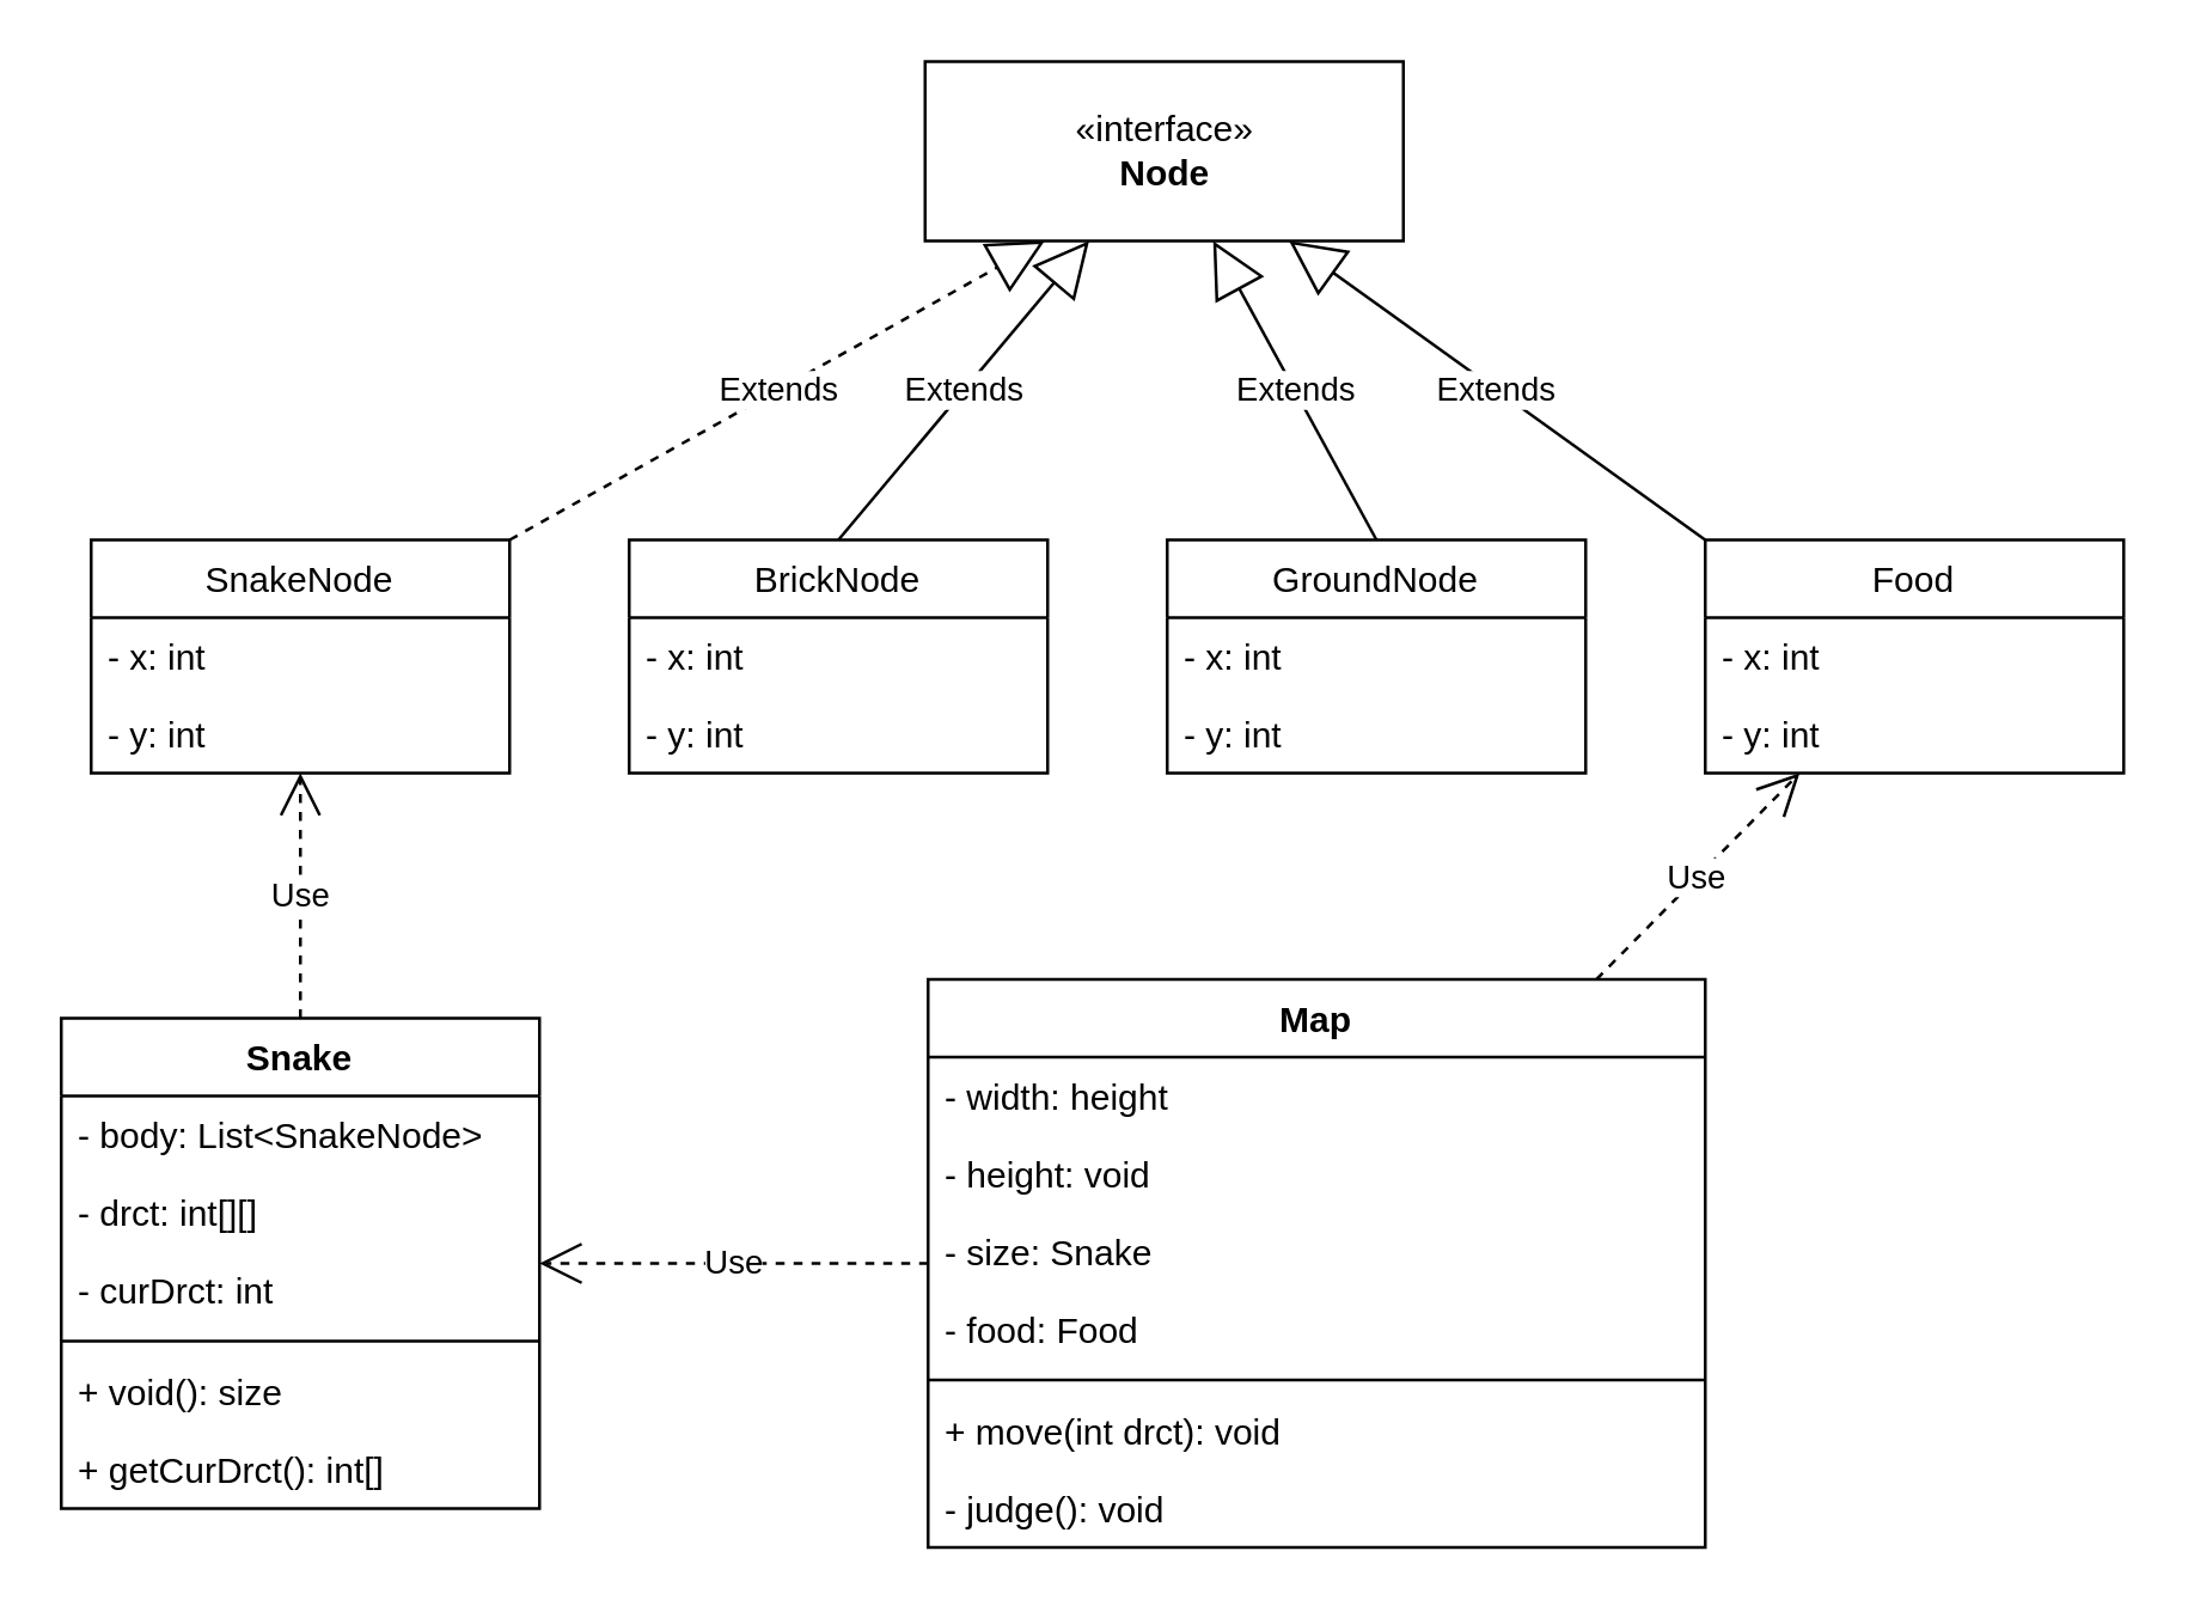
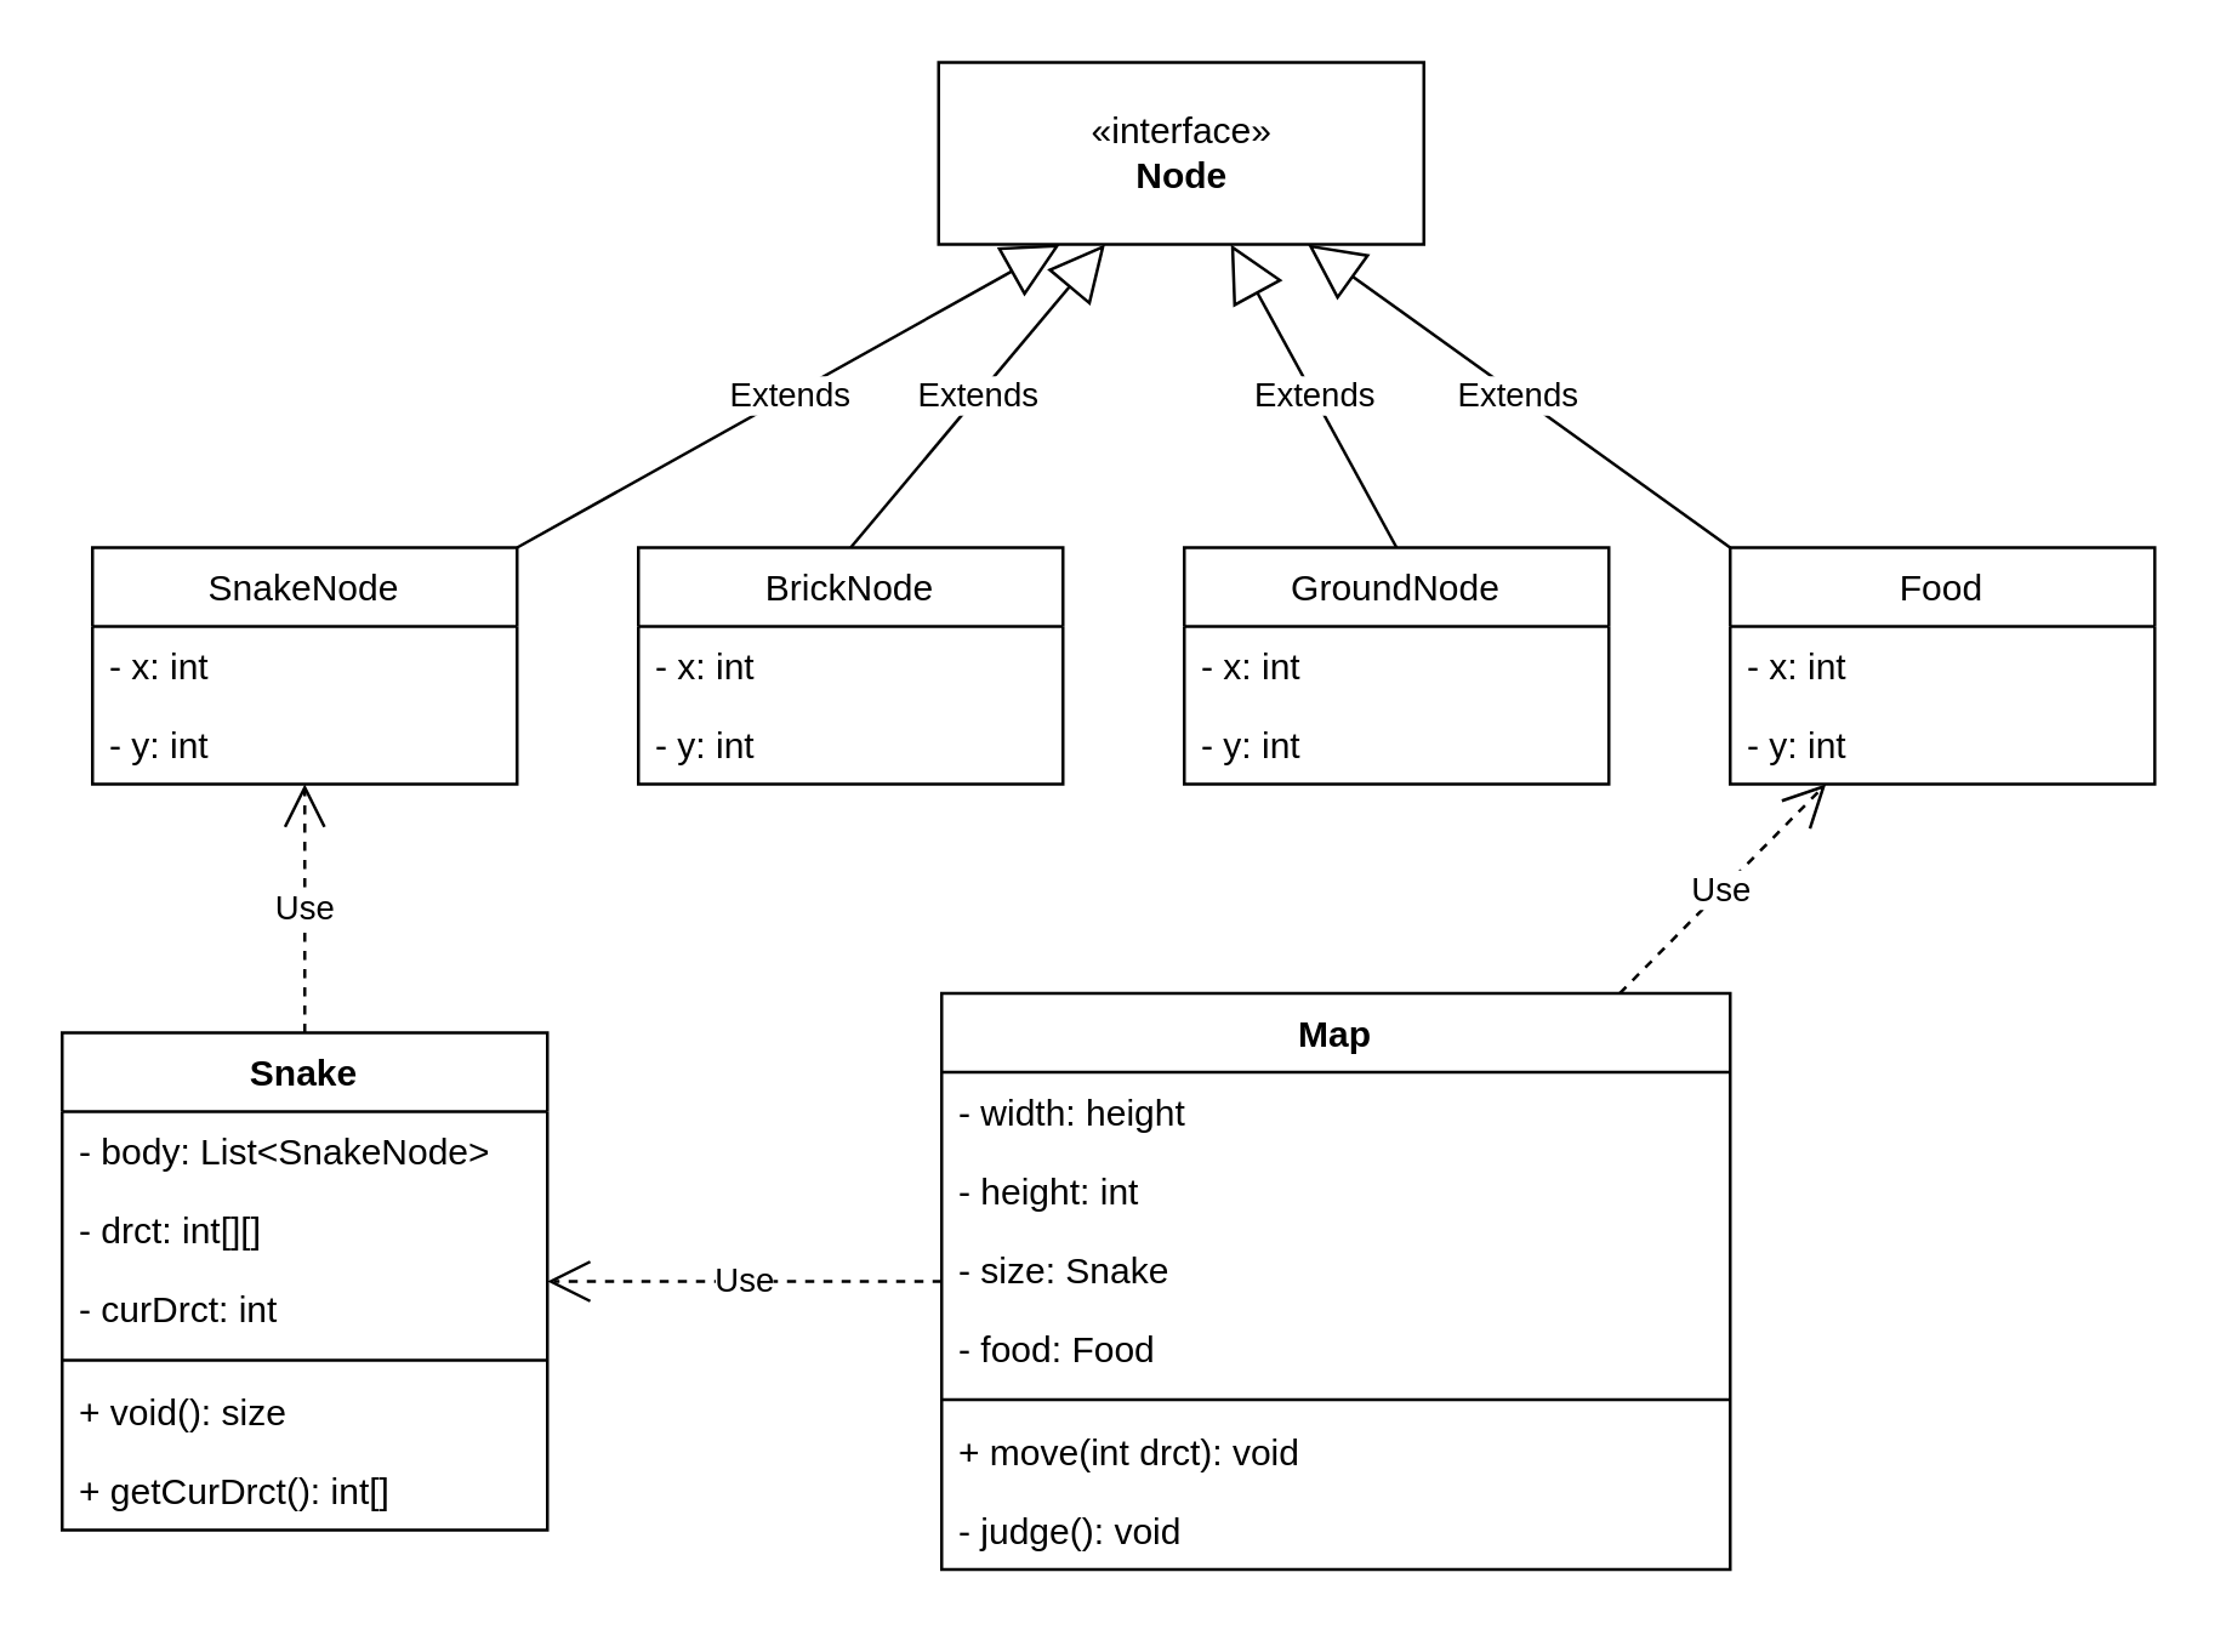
  <mxCell id="0" />
  <mxCell id="1" parent="0" />
  <mxCell id="2" value="«interface»&lt;br&gt;&lt;b&gt;Node&lt;/b&gt;" style="html=1;" vertex="1" parent="1"><mxGeometry x="309" y="20" width="160" height="60" as="geometry" /></mxCell>
- <mxCell id="3" value="Extends" style="endArrow=block;endSize=16;endFill=0;html=1;rounded=0;entryX=0.25;entryY=1;entryDx=0;entryDy=0;exitX=1;exitY=0;exitDx=0;exitDy=0;dashed=1;" edge="1" parent="1" source="11" target="2"><mxGeometry width="160" relative="1" as="geometry"><mxPoint x="230" y="140" as="sourcePoint" /><mxPoint x="220" y="230" as="targetPoint" /></mxGeometry></mxCell>
+ <mxCell id="3" value="Extends" style="endArrow=block;endSize=16;endFill=0;html=1;rounded=0;entryX=0.25;entryY=1;entryDx=0;entryDy=0;exitX=1;exitY=0;exitDx=0;exitDy=0;" edge="1" parent="1" source="11" target="2"><mxGeometry width="160" relative="1" as="geometry"><mxPoint x="230" y="140" as="sourcePoint" /><mxPoint x="220" y="230" as="targetPoint" /></mxGeometry></mxCell>
  <mxCell id="4" value="Snake" style="swimlane;fontStyle=1;align=center;verticalAlign=top;childLayout=stackLayout;horizontal=1;startSize=26;horizontalStack=0;resizeParent=1;resizeParentMax=0;resizeLast=0;collapsible=1;marginBottom=0;" vertex="1" parent="1"><mxGeometry x="20" y="340" width="160" height="164" as="geometry" /></mxCell>
  <mxCell id="5" value="- body: List&lt;SnakeNode&gt;&#10;" style="text;strokeColor=none;fillColor=none;align=left;verticalAlign=top;spacingLeft=4;spacingRight=4;overflow=hidden;rotatable=0;points=[[0,0.5],[1,0.5]];portConstraint=eastwest;" vertex="1" parent="4"><mxGeometry y="26" width="160" height="26" as="geometry" /></mxCell>
  <mxCell id="6" value="- drct: int[][]" style="text;strokeColor=none;fillColor=none;align=left;verticalAlign=top;spacingLeft=4;spacingRight=4;overflow=hidden;rotatable=0;points=[[0,0.5],[1,0.5]];portConstraint=eastwest;" vertex="1" parent="4"><mxGeometry y="52" width="160" height="26" as="geometry" /></mxCell>
  <mxCell id="7" value="- curDrct: int" style="text;strokeColor=none;fillColor=none;align=left;verticalAlign=top;spacingLeft=4;spacingRight=4;overflow=hidden;rotatable=0;points=[[0,0.5],[1,0.5]];portConstraint=eastwest;" vertex="1" parent="4"><mxGeometry y="78" width="160" height="26" as="geometry" /></mxCell>
  <mxCell id="8" value="" style="line;strokeWidth=1;fillColor=none;align=left;verticalAlign=middle;spacingTop=-1;spacingLeft=3;spacingRight=3;rotatable=0;labelPosition=right;points=[];portConstraint=eastwest;" vertex="1" parent="4"><mxGeometry y="104" width="160" height="8" as="geometry" /></mxCell>
  <mxCell id="9" value="+ void(): size" style="text;strokeColor=none;fillColor=none;align=left;verticalAlign=top;spacingLeft=4;spacingRight=4;overflow=hidden;rotatable=0;points=[[0,0.5],[1,0.5]];portConstraint=eastwest;" vertex="1" parent="4"><mxGeometry y="112" width="160" height="26" as="geometry" /></mxCell>
  <mxCell id="10" value="+ getCurDrct(): int[]" style="text;strokeColor=none;fillColor=none;align=left;verticalAlign=top;spacingLeft=4;spacingRight=4;overflow=hidden;rotatable=0;points=[[0,0.5],[1,0.5]];portConstraint=eastwest;" vertex="1" parent="4"><mxGeometry y="138" width="160" height="26" as="geometry" /></mxCell>
  <mxCell id="11" value="SnakeNode" style="swimlane;fontStyle=0;childLayout=stackLayout;horizontal=1;startSize=26;fillColor=none;horizontalStack=0;resizeParent=1;resizeParentMax=0;resizeLast=0;collapsible=1;marginBottom=0;" vertex="1" parent="1"><mxGeometry x="30" y="180" width="140" height="78" as="geometry" /></mxCell>
  <mxCell id="12" value="- x: int" style="text;strokeColor=none;fillColor=none;align=left;verticalAlign=top;spacingLeft=4;spacingRight=4;overflow=hidden;rotatable=0;points=[[0,0.5],[1,0.5]];portConstraint=eastwest;" vertex="1" parent="11"><mxGeometry y="26" width="140" height="26" as="geometry" /></mxCell>
  <mxCell id="13" value="- y: int" style="text;strokeColor=none;fillColor=none;align=left;verticalAlign=top;spacingLeft=4;spacingRight=4;overflow=hidden;rotatable=0;points=[[0,0.5],[1,0.5]];portConstraint=eastwest;" vertex="1" parent="11"><mxGeometry y="52" width="140" height="26" as="geometry" /></mxCell>
  <mxCell id="14" value="BrickNode" style="swimlane;fontStyle=0;childLayout=stackLayout;horizontal=1;startSize=26;fillColor=none;horizontalStack=0;resizeParent=1;resizeParentMax=0;resizeLast=0;collapsible=1;marginBottom=0;" vertex="1" parent="1"><mxGeometry x="210" y="180" width="140" height="78" as="geometry" /></mxCell>
  <mxCell id="15" value="- x: int" style="text;strokeColor=none;fillColor=none;align=left;verticalAlign=top;spacingLeft=4;spacingRight=4;overflow=hidden;rotatable=0;points=[[0,0.5],[1,0.5]];portConstraint=eastwest;" vertex="1" parent="14"><mxGeometry y="26" width="140" height="26" as="geometry" /></mxCell>
  <mxCell id="16" value="- y: int" style="text;strokeColor=none;fillColor=none;align=left;verticalAlign=top;spacingLeft=4;spacingRight=4;overflow=hidden;rotatable=0;points=[[0,0.5],[1,0.5]];portConstraint=eastwest;" vertex="1" parent="14"><mxGeometry y="52" width="140" height="26" as="geometry" /></mxCell>
  <mxCell id="17" value="Extends" style="endArrow=block;endSize=16;endFill=0;html=1;rounded=0;exitX=0.5;exitY=0;exitDx=0;exitDy=0;" edge="1" parent="1" source="14" target="2"><mxGeometry width="160" relative="1" as="geometry"><mxPoint x="210" y="340" as="sourcePoint" /><mxPoint x="370" y="340" as="targetPoint" /></mxGeometry></mxCell>
  <mxCell id="18" value="GroundNode" style="swimlane;fontStyle=0;childLayout=stackLayout;horizontal=1;startSize=26;fillColor=none;horizontalStack=0;resizeParent=1;resizeParentMax=0;resizeLast=0;collapsible=1;marginBottom=0;" vertex="1" parent="1"><mxGeometry x="390" y="180" width="140" height="78" as="geometry" /></mxCell>
  <mxCell id="19" value="- x: int" style="text;strokeColor=none;fillColor=none;align=left;verticalAlign=top;spacingLeft=4;spacingRight=4;overflow=hidden;rotatable=0;points=[[0,0.5],[1,0.5]];portConstraint=eastwest;" vertex="1" parent="18"><mxGeometry y="26" width="140" height="26" as="geometry" /></mxCell>
  <mxCell id="20" value="- y: int" style="text;strokeColor=none;fillColor=none;align=left;verticalAlign=top;spacingLeft=4;spacingRight=4;overflow=hidden;rotatable=0;points=[[0,0.5],[1,0.5]];portConstraint=eastwest;" vertex="1" parent="18"><mxGeometry y="52" width="140" height="26" as="geometry" /></mxCell>
  <mxCell id="21" value="Extends" style="endArrow=block;endSize=16;endFill=0;html=1;rounded=0;exitX=0.5;exitY=0;exitDx=0;exitDy=0;" edge="1" parent="1" source="18" target="2"><mxGeometry width="160" relative="1" as="geometry"><mxPoint x="370" y="370" as="sourcePoint" /><mxPoint x="530" y="370" as="targetPoint" /></mxGeometry></mxCell>
  <mxCell id="22" value="Use" style="endArrow=open;endSize=12;dashed=1;html=1;rounded=0;" edge="1" parent="1" source="4" target="11"><mxGeometry width="160" relative="1" as="geometry"><mxPoint x="-10" y="250" as="sourcePoint" /><mxPoint x="150" y="250" as="targetPoint" /></mxGeometry></mxCell>
  <mxCell id="23" value="Map" style="swimlane;fontStyle=1;align=center;verticalAlign=top;childLayout=stackLayout;horizontal=1;startSize=26;horizontalStack=0;resizeParent=1;resizeParentMax=0;resizeLast=0;collapsible=1;marginBottom=0;" vertex="1" parent="1"><mxGeometry x="310" y="327" width="260" height="190" as="geometry" /></mxCell>
  <mxCell id="24" value="- width: height" style="text;strokeColor=none;fillColor=none;align=left;verticalAlign=top;spacingLeft=4;spacingRight=4;overflow=hidden;rotatable=0;points=[[0,0.5],[1,0.5]];portConstraint=eastwest;" vertex="1" parent="23"><mxGeometry y="26" width="260" height="26" as="geometry" /></mxCell>
- <mxCell id="25" value="- height: void" style="text;strokeColor=none;fillColor=none;align=left;verticalAlign=top;spacingLeft=4;spacingRight=4;overflow=hidden;rotatable=0;points=[[0,0.5],[1,0.5]];portConstraint=eastwest;" vertex="1" parent="23"><mxGeometry y="52" width="260" height="26" as="geometry" /></mxCell>
+ <mxCell id="25" value="- height: int" style="text;strokeColor=none;fillColor=none;align=left;verticalAlign=top;spacingLeft=4;spacingRight=4;overflow=hidden;rotatable=0;points=[[0,0.5],[1,0.5]];portConstraint=eastwest;" vertex="1" parent="23"><mxGeometry y="52" width="260" height="26" as="geometry" /></mxCell>
  <mxCell id="26" value="- size: Snake" style="text;strokeColor=none;fillColor=none;align=left;verticalAlign=top;spacingLeft=4;spacingRight=4;overflow=hidden;rotatable=0;points=[[0,0.5],[1,0.5]];portConstraint=eastwest;" vertex="1" parent="23"><mxGeometry y="78" width="260" height="26" as="geometry" /></mxCell>
  <mxCell id="27" value="- food: Food" style="text;strokeColor=none;fillColor=none;align=left;verticalAlign=top;spacingLeft=4;spacingRight=4;overflow=hidden;rotatable=0;points=[[0,0.5],[1,0.5]];portConstraint=eastwest;" vertex="1" parent="23"><mxGeometry y="104" width="260" height="26" as="geometry" /></mxCell>
  <mxCell id="28" value="" style="line;strokeWidth=1;fillColor=none;align=left;verticalAlign=middle;spacingTop=-1;spacingLeft=3;spacingRight=3;rotatable=0;labelPosition=right;points=[];portConstraint=eastwest;" vertex="1" parent="23"><mxGeometry y="130" width="260" height="8" as="geometry" /></mxCell>
  <mxCell id="29" value="+ move(int drct): void" style="text;strokeColor=none;fillColor=none;align=left;verticalAlign=top;spacingLeft=4;spacingRight=4;overflow=hidden;rotatable=0;points=[[0,0.5],[1,0.5]];portConstraint=eastwest;" vertex="1" parent="23"><mxGeometry y="138" width="260" height="26" as="geometry" /></mxCell>
  <mxCell id="30" value="- judge(): void" style="text;strokeColor=none;fillColor=none;align=left;verticalAlign=top;spacingLeft=4;spacingRight=4;overflow=hidden;rotatable=0;points=[[0,0.5],[1,0.5]];portConstraint=eastwest;" vertex="1" parent="23"><mxGeometry y="164" width="260" height="26" as="geometry" /></mxCell>
  <mxCell id="31" value="Food" style="swimlane;fontStyle=0;childLayout=stackLayout;horizontal=1;startSize=26;fillColor=none;horizontalStack=0;resizeParent=1;resizeParentMax=0;resizeLast=0;collapsible=1;marginBottom=0;" vertex="1" parent="1"><mxGeometry x="570" y="180" width="140" height="78" as="geometry" /></mxCell>
  <mxCell id="32" value="- x: int" style="text;strokeColor=none;fillColor=none;align=left;verticalAlign=top;spacingLeft=4;spacingRight=4;overflow=hidden;rotatable=0;points=[[0,0.5],[1,0.5]];portConstraint=eastwest;" vertex="1" parent="31"><mxGeometry y="26" width="140" height="26" as="geometry" /></mxCell>
  <mxCell id="33" value="- y: int" style="text;strokeColor=none;fillColor=none;align=left;verticalAlign=top;spacingLeft=4;spacingRight=4;overflow=hidden;rotatable=0;points=[[0,0.5],[1,0.5]];portConstraint=eastwest;" vertex="1" parent="31"><mxGeometry y="52" width="140" height="26" as="geometry" /></mxCell>
  <mxCell id="34" value="Extends" style="endArrow=block;endSize=16;endFill=0;html=1;rounded=0;exitX=0;exitY=0;exitDx=0;exitDy=0;" edge="1" parent="1" source="31" target="2"><mxGeometry width="160" relative="1" as="geometry"><mxPoint x="510" y="140" as="sourcePoint" /><mxPoint x="670" y="140" as="targetPoint" /></mxGeometry></mxCell>
  <mxCell id="35" value="Use" style="endArrow=open;endSize=12;dashed=1;html=1;rounded=0;" edge="1" parent="1" source="23" target="4"><mxGeometry width="160" relative="1" as="geometry"><mxPoint x="60" y="560" as="sourcePoint" /><mxPoint x="220" y="560" as="targetPoint" /></mxGeometry></mxCell>
  <mxCell id="36" value="Use" style="endArrow=open;endSize=12;dashed=1;html=1;rounded=0;" edge="1" parent="1" source="23" target="31"><mxGeometry width="160" relative="1" as="geometry"><mxPoint x="520" y="300" as="sourcePoint" /><mxPoint x="680" y="300" as="targetPoint" /></mxGeometry></mxCell>
